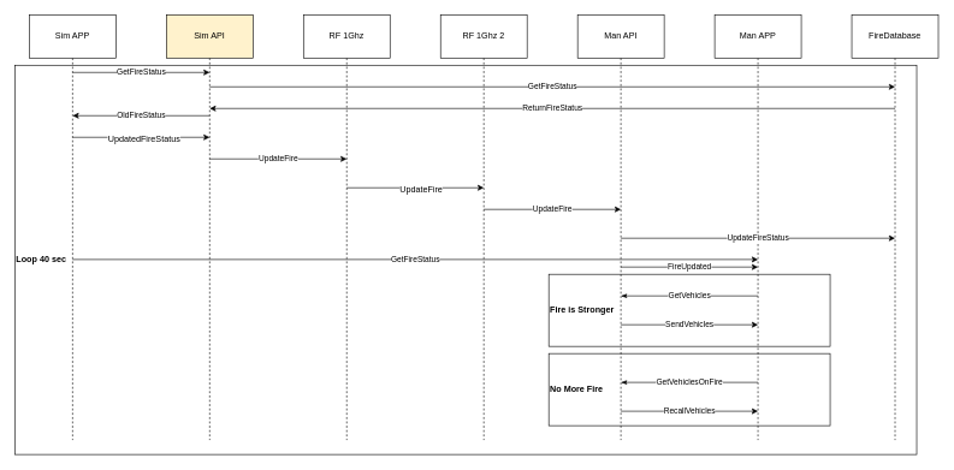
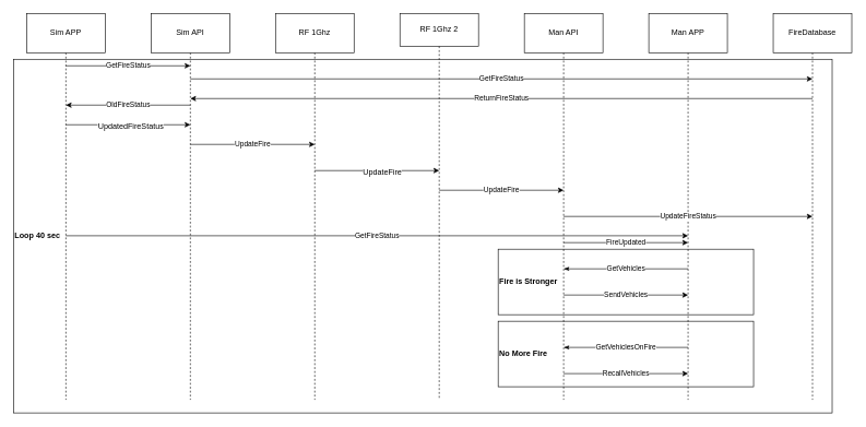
  <mxCell id="0" />
  <mxCell id="1" parent="0" />
  <mxCell id="2" value="&lt;b&gt;Loop 40 sec&lt;/b&gt;" style="rounded=0;whiteSpace=wrap;html=1;fillColor=none;align=left;" vertex="1" parent="1"><mxGeometry x="20" y="90" width="1250" height="540" as="geometry" /></mxCell>
  <mxCell id="3" value="&lt;b&gt;Fire is Stronger&lt;/b&gt;" style="rounded=0;whiteSpace=wrap;html=1;fillColor=none;align=left;" vertex="1" parent="1"><mxGeometry x="760" y="380" width="390" height="100" as="geometry" /></mxCell>
  <mxCell id="4" style="edgeStyle=orthogonalEdgeStyle;rounded=0;orthogonalLoop=1;jettySize=auto;html=1;dashed=1;endArrow=none;endFill=0;" edge="1" parent="1" source="5"><mxGeometry relative="1" as="geometry"><mxPoint x="100" y="610" as="targetPoint" /><Array as="points"><mxPoint x="100" y="220" /><mxPoint x="100" y="220" /></Array></mxGeometry></mxCell>
  <mxCell id="5" value="Sim APP" style="rounded=0;whiteSpace=wrap;html=1;" vertex="1" parent="1"><mxGeometry x="40" y="20" width="120" height="60" as="geometry" /></mxCell>
  <mxCell id="6" style="edgeStyle=orthogonalEdgeStyle;rounded=0;orthogonalLoop=1;jettySize=auto;html=1;dashed=1;endArrow=none;endFill=0;" edge="1" parent="1" source="7"><mxGeometry relative="1" as="geometry"><mxPoint x="290" y="610" as="targetPoint" /></mxGeometry></mxCell>
- <mxCell id="7" value="Sim API" style="rounded=0;whiteSpace=wrap;html=1;fillColor=#fff2cc;" vertex="1" parent="1"><mxGeometry x="230" y="20" width="120" height="60" as="geometry" /></mxCell>
+ <mxCell id="7" value="Sim API" style="rounded=0;whiteSpace=wrap;html=1;" vertex="1" parent="1"><mxGeometry x="230" y="20" width="120" height="60" as="geometry" /></mxCell>
  <mxCell id="8" style="edgeStyle=orthogonalEdgeStyle;rounded=0;orthogonalLoop=1;jettySize=auto;html=1;dashed=1;endArrow=none;endFill=0;" edge="1" parent="1" source="9"><mxGeometry relative="1" as="geometry"><mxPoint x="480" y="610" as="targetPoint" /></mxGeometry></mxCell>
  <mxCell id="9" value="RF 1Ghz" style="rounded=0;whiteSpace=wrap;html=1;" vertex="1" parent="1"><mxGeometry x="420" y="20" width="120" height="60" as="geometry" /></mxCell>
  <mxCell id="10" style="edgeStyle=orthogonalEdgeStyle;rounded=0;orthogonalLoop=1;jettySize=auto;html=1;dashed=1;endArrow=none;endFill=0;" edge="1" parent="1" source="11"><mxGeometry relative="1" as="geometry"><mxPoint x="670" y="610" as="targetPoint" /></mxGeometry></mxCell>
- <mxCell id="11" value="RF 1Ghz 2" style="rounded=0;whiteSpace=wrap;html=1;" vertex="1" parent="1"><mxGeometry x="610" y="20" width="120" height="60" as="geometry" /></mxCell>
+ <mxCell id="11" value="RF 1Ghz 2" style="rounded=0;whiteSpace=wrap;html=1;" vertex="1" parent="1"><mxGeometry x="610" y="20" width="120" height="50" as="geometry" /></mxCell>
  <mxCell id="12" style="edgeStyle=orthogonalEdgeStyle;rounded=0;orthogonalLoop=1;jettySize=auto;html=1;dashed=1;endArrow=none;endFill=0;" edge="1" parent="1" source="13"><mxGeometry relative="1" as="geometry"><mxPoint x="860" y="610" as="targetPoint" /></mxGeometry></mxCell>
  <mxCell id="13" value="Man API" style="rounded=0;whiteSpace=wrap;html=1;" vertex="1" parent="1"><mxGeometry x="800" y="20" width="120" height="60" as="geometry" /></mxCell>
  <mxCell id="14" style="edgeStyle=orthogonalEdgeStyle;rounded=0;orthogonalLoop=1;jettySize=auto;html=1;dashed=1;endArrow=none;endFill=0;" edge="1" parent="1" source="15"><mxGeometry relative="1" as="geometry"><mxPoint x="1050" y="610" as="targetPoint" /></mxGeometry></mxCell>
  <mxCell id="15" value="Man APP" style="rounded=0;whiteSpace=wrap;html=1;" vertex="1" parent="1"><mxGeometry x="990" y="20" width="120" height="60" as="geometry" /></mxCell>
  <mxCell id="16" value="" style="endArrow=classic;html=1;" edge="1" parent="1"><mxGeometry width="50" height="50" relative="1" as="geometry"><mxPoint x="100" y="190" as="sourcePoint" /><mxPoint x="290" y="190" as="targetPoint" /></mxGeometry></mxCell>
  <mxCell id="17" value="UpdatedFireStatus" style="text;html=1;align=center;verticalAlign=middle;resizable=0;points=[];;labelBackgroundColor=#ffffff;" vertex="1" connectable="0" parent="16"><mxGeometry x="0.032" y="-2" relative="1" as="geometry"><mxPoint as="offset" /></mxGeometry></mxCell>
  <mxCell id="18" value="UpdateFire" style="endArrow=classic;html=1;" edge="1" parent="1"><mxGeometry width="50" height="50" relative="1" as="geometry"><mxPoint x="290" y="220" as="sourcePoint" /><mxPoint x="480" y="220" as="targetPoint" /></mxGeometry></mxCell>
  <mxCell id="19" value="" style="endArrow=classic;html=1;" edge="1" parent="1"><mxGeometry width="50" height="50" relative="1" as="geometry"><mxPoint x="480" y="260" as="sourcePoint" /><mxPoint x="670" y="260" as="targetPoint" /></mxGeometry></mxCell>
  <mxCell id="20" value="UpdateFire" style="text;html=1;align=center;verticalAlign=middle;resizable=0;points=[];;labelBackgroundColor=#ffffff;" vertex="1" connectable="0" parent="19"><mxGeometry x="0.074" y="-1" relative="1" as="geometry"><mxPoint as="offset" /></mxGeometry></mxCell>
  <mxCell id="21" value="UpdateFire" style="endArrow=classic;html=1;" edge="1" parent="1"><mxGeometry width="50" height="50" relative="1" as="geometry"><mxPoint x="670" y="290" as="sourcePoint" /><mxPoint x="860" y="290" as="targetPoint" /><Array as="points" /></mxGeometry></mxCell>
  <mxCell id="22" value="UpdateFireStatus" style="endArrow=classic;html=1;jumpStyle=arc;jumpSize=10;" edge="1" parent="1"><mxGeometry width="50" height="50" relative="1" as="geometry"><mxPoint x="860" y="330" as="sourcePoint" /><mxPoint x="1240" y="330" as="targetPoint" /></mxGeometry></mxCell>
  <mxCell id="23" style="edgeStyle=orthogonalEdgeStyle;rounded=0;orthogonalLoop=1;jettySize=auto;html=1;dashed=1;endArrow=none;endFill=0;" edge="1" parent="1" source="24"><mxGeometry relative="1" as="geometry"><mxPoint x="1240" y="610" as="targetPoint" /></mxGeometry></mxCell>
  <mxCell id="24" value="FireDatabase" style="rounded=0;whiteSpace=wrap;html=1;" vertex="1" parent="1"><mxGeometry x="1180" y="20" width="120" height="60" as="geometry" /></mxCell>
  <mxCell id="25" value="FireUpdated" style="endArrow=classic;html=1;" edge="1" parent="1"><mxGeometry width="50" height="50" relative="1" as="geometry"><mxPoint x="860" y="370" as="sourcePoint" /><mxPoint x="1050" y="370" as="targetPoint" /></mxGeometry></mxCell>
  <mxCell id="26" value="GetVehicles" style="endArrow=none;html=1;startArrow=classicThin;startFill=1;endFill=0;" edge="1" parent="1"><mxGeometry width="50" height="50" relative="1" as="geometry"><mxPoint x="860" y="410" as="sourcePoint" /><mxPoint x="1050" y="410" as="targetPoint" /></mxGeometry></mxCell>
  <mxCell id="27" value="SendVehicles" style="endArrow=classic;html=1;" edge="1" parent="1"><mxGeometry width="50" height="50" relative="1" as="geometry"><mxPoint x="860" y="450" as="sourcePoint" /><mxPoint x="1050" y="450" as="targetPoint" /></mxGeometry></mxCell>
  <mxCell id="28" value="GetFireStatus" style="endArrow=none;html=1;endFill=0;startArrow=classic;startFill=1;" edge="1" parent="1"><mxGeometry width="50" height="50" relative="1" as="geometry"><mxPoint x="1050" y="359.5" as="sourcePoint" /><mxPoint x="100" y="359.5" as="targetPoint" /></mxGeometry></mxCell>
  <mxCell id="29" value="&lt;b&gt;No More Fire&lt;/b&gt;" style="rounded=0;whiteSpace=wrap;html=1;fillColor=none;align=left;" vertex="1" parent="1"><mxGeometry x="760" y="490" width="390" height="100" as="geometry" /></mxCell>
  <mxCell id="30" value="GetVehiclesOnFire" style="endArrow=none;html=1;startArrow=classicThin;startFill=1;endFill=0;" edge="1" parent="1"><mxGeometry width="50" height="50" relative="1" as="geometry"><mxPoint x="860" y="530" as="sourcePoint" /><mxPoint x="1050" y="530" as="targetPoint" /></mxGeometry></mxCell>
  <mxCell id="31" value="RecallVehicles" style="endArrow=classic;html=1;" edge="1" parent="1"><mxGeometry width="50" height="50" relative="1" as="geometry"><mxPoint x="860" y="570" as="sourcePoint" /><mxPoint x="1050" y="570" as="targetPoint" /></mxGeometry></mxCell>
  <mxCell id="32" value="GetFireStatus" style="endArrow=none;html=1;startArrow=classic;startFill=1;endFill=0;" edge="1" parent="1"><mxGeometry width="50" height="50" relative="1" as="geometry"><mxPoint x="290" y="100" as="sourcePoint" /><mxPoint x="100" y="100" as="targetPoint" /></mxGeometry></mxCell>
  <mxCell id="33" value="ReturnFireStatus" style="endArrow=classic;html=1;endFill=1;startArrow=none;startFill=0;" edge="1" parent="1"><mxGeometry width="50" height="50" relative="1" as="geometry"><mxPoint x="1240" y="150" as="sourcePoint" /><mxPoint x="290" y="150" as="targetPoint" /></mxGeometry></mxCell>
  <mxCell id="34" value="OldFireStatus" style="endArrow=classic;html=1;endFill=1;startArrow=none;startFill=0;" edge="1" parent="1"><mxGeometry width="50" height="50" relative="1" as="geometry"><mxPoint x="290" y="160" as="sourcePoint" /><mxPoint x="100" y="160" as="targetPoint" /></mxGeometry></mxCell>
  <mxCell id="35" value="GetFireStatus" style="endArrow=none;html=1;endFill=0;startArrow=classic;startFill=1;" edge="1" parent="1"><mxGeometry width="50" height="50" relative="1" as="geometry"><mxPoint x="1240" y="120" as="sourcePoint" /><mxPoint x="290" y="120" as="targetPoint" /></mxGeometry></mxCell>
